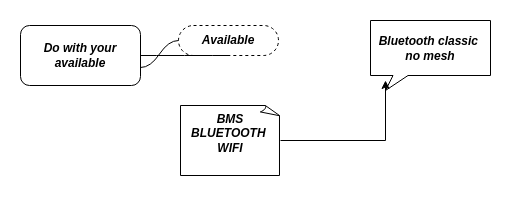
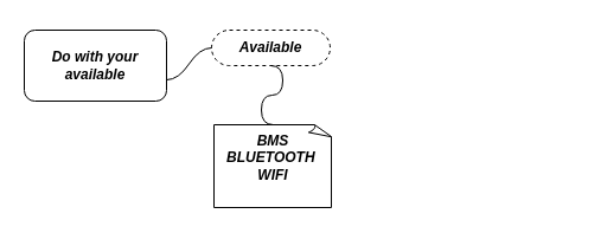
  <mxCell id="0" />
  <mxCell id="1" parent="0" />
  <mxCell id="2" value="&lt;b&gt;&lt;i&gt;Do with your&lt;/i&gt;&lt;/b&gt;&lt;div&gt;&lt;b&gt;&lt;i&gt;available&lt;/i&gt;&lt;/b&gt;&lt;/div&gt;" style="rounded=1;whiteSpace=wrap;html=1;" vertex="1" parent="1"><mxGeometry x="20" y="25" width="120" height="60" as="geometry" /></mxCell>
  <mxCell id="3" value="&lt;b&gt;&lt;i&gt;Available&lt;/i&gt;&lt;/b&gt;" style="whiteSpace=wrap;html=1;rounded=1;arcSize=50;align=center;verticalAlign=middle;strokeWidth=1;autosize=1;spacing=4;treeFolding=1;treeMoving=1;newEdgeStyle={&quot;edgeStyle&quot;:&quot;entityRelationEdgeStyle&quot;,&quot;startArrow&quot;:&quot;none&quot;,&quot;endArrow&quot;:&quot;none&quot;,&quot;segment&quot;:10,&quot;curved&quot;:1,&quot;sourcePerimeterSpacing&quot;:0,&quot;targetPerimeterSpacing&quot;:0};dashed=1;" vertex="1" parent="1"><mxGeometry x="178" y="25" width="100" height="30" as="geometry" /></mxCell>
  <mxCell id="4" value="" style="edgeStyle=entityRelationEdgeStyle;startArrow=none;endArrow=none;segment=10;curved=1;sourcePerimeterSpacing=0;targetPerimeterSpacing=0;rounded=0;" edge="1" target="3" parent="1"><mxGeometry relative="1" as="geometry"><mxPoint x="140" y="67" as="sourcePoint" /></mxGeometry></mxCell>
  <mxCell id="5" value="&lt;b&gt;&lt;i&gt;BMS&lt;/i&gt;&lt;/b&gt;&lt;div&gt;&lt;b&gt;&lt;i&gt;BLUETOOTH&amp;nbsp;&lt;/i&gt;&lt;/b&gt;&lt;/div&gt;&lt;div&gt;&lt;b&gt;&lt;i&gt;WIFI&lt;/i&gt;&lt;/b&gt;&lt;/div&gt;&lt;div&gt;&lt;br&gt;&lt;/div&gt;" style="whiteSpace=wrap;html=1;shape=mxgraph.basic.document" vertex="1" parent="1"><mxGeometry x="180" y="105" width="100" height="70" as="geometry" /></mxCell>
- <mxCell id="6" style="edgeStyle=entityRelationEdgeStyle;rounded=0;orthogonalLoop=1;jettySize=auto;html=1;startArrow=none;endArrow=none;segment=10;curved=1;sourcePerimeterSpacing=0;targetPerimeterSpacing=0;exitX=0.5;exitY=1;exitDx=0;exitDy=0;" edge="1" parent="1" source="3" target="2"><mxGeometry relative="1" as="geometry" /></mxCell>
- <mxCell id="7" value="&lt;b&gt;&lt;i&gt;Bluetooth classic&amp;nbsp;&lt;/i&gt;&lt;/b&gt;&lt;div&gt;&lt;b&gt;&lt;i&gt;no mesh&lt;/i&gt;&lt;/b&gt;&lt;/div&gt;" style="whiteSpace=wrap;html=1;shape=mxgraph.basic.rectCallout;dx=30;dy=15;boundedLbl=1;" vertex="1" parent="1"><mxGeometry x="370" y="20" width="120" height="70" as="geometry" /></mxCell>
- <mxCell id="8" style="edgeStyle=orthogonalEdgeStyle;rounded=0;orthogonalLoop=1;jettySize=auto;html=1;exitX=1;exitY=0.5;exitDx=0;exitDy=0;exitPerimeter=0;entryX=0;entryY=0;entryDx=15;entryDy=60;entryPerimeter=0;" edge="1" parent="1" source="5" target="7"><mxGeometry relative="1" as="geometry" /></mxCell>
+ <mxCell id="6" style="edgeStyle=entityRelationEdgeStyle;rounded=0;orthogonalLoop=1;jettySize=auto;html=1;startArrow=none;endArrow=none;segment=10;curved=1;sourcePerimeterSpacing=0;targetPerimeterSpacing=0;exitX=0.5;exitY=1;exitDx=0;exitDy=0;entryX=0.5;entryY=0;entryDx=0;entryDy=0;entryPerimeter=0;" edge="1" parent="1" source="3" target="5"><mxGeometry relative="1" as="geometry" /></mxCell>
